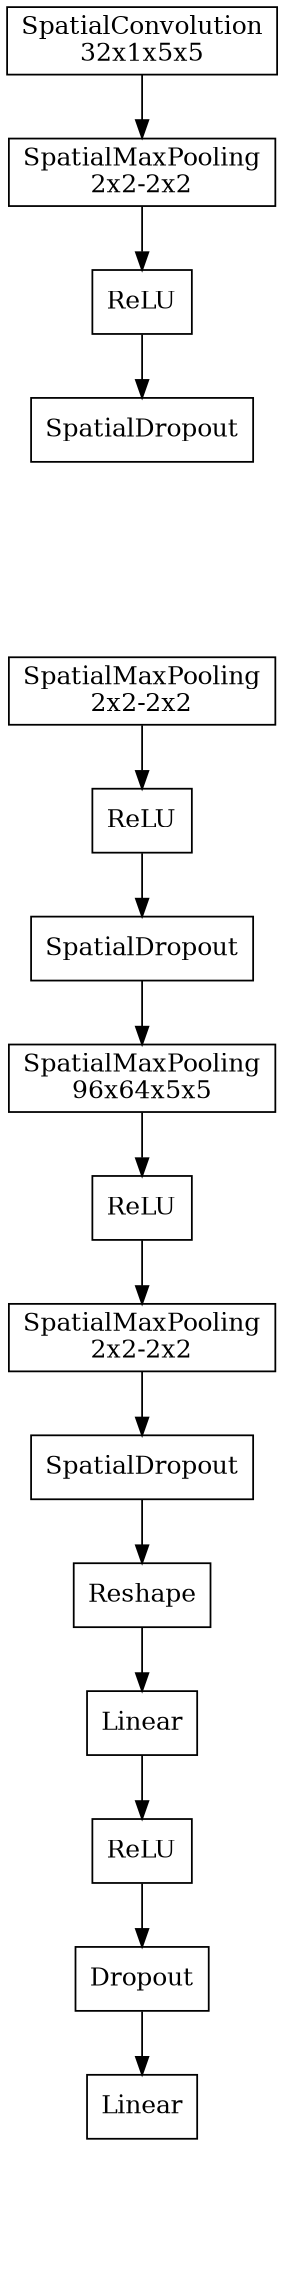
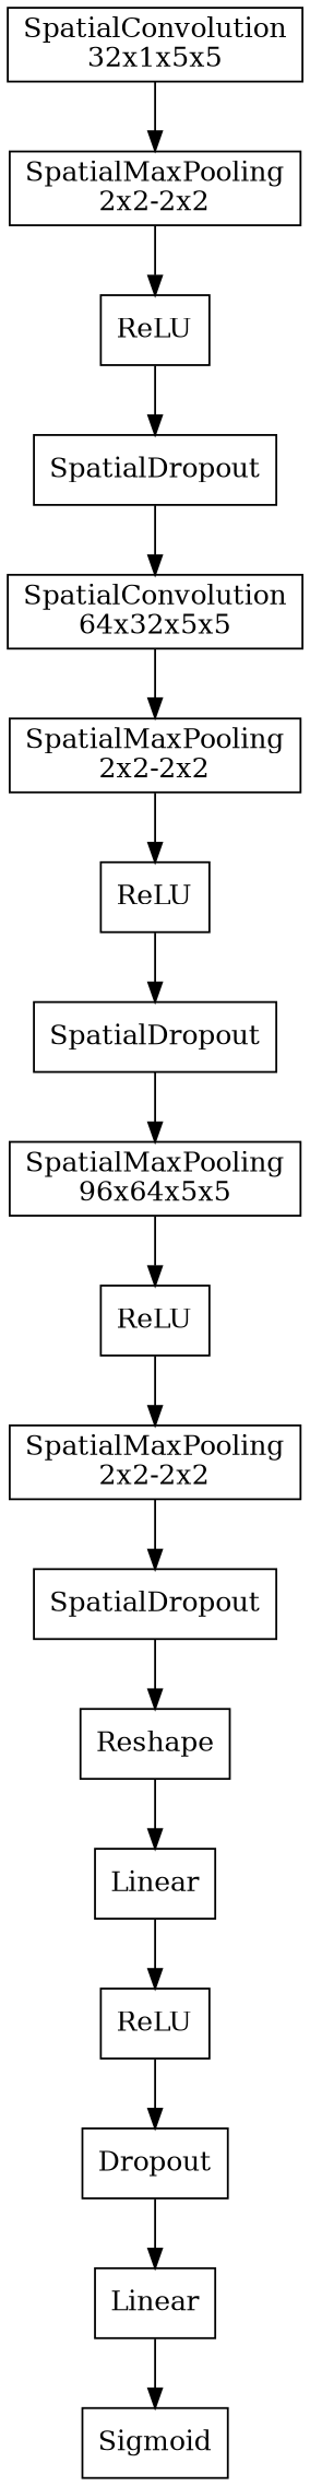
  digraph {
    node [shape=box]
    n1 [label="SpatialConvolution\n32x1x5x5"]
    n2 [label="SpatialMaxPooling\n2x2-2x2"]
    n3 [label=ReLU]
    n4 [label=SpatialDropout]
+   n5 [label="SpatialConvolution\n64x32x5x5"]
    n6 [label="SpatialMaxPooling\n2x2-2x2"]
    n7 [label=ReLU]
    n8 [label=SpatialDropout]
    n9 [label="SpatialMaxPooling\n96x64x5x5"]
    n10 [label=ReLU]
    n11 [label="SpatialMaxPooling\n2x2-2x2"]
    n12 [label=SpatialDropout]
    n13 [label=Reshape]
    n14 [label=Linear]
    n15 [label=ReLU]
    n16 [label=Dropout]
    n17 [label=Linear]
+   n18 [label=Sigmoid]
    n1 -> n2
    n2 -> n3
    n3 -> n4
+   n4 -> n5
+   n5 -> n6
    n6 -> n7
    n7 -> n8
    n8 -> n9
    n9 -> n10
    n10 -> n11
    n11 -> n12
    n12 -> n13
    n13 -> n14
    n14 -> n15
    n15 -> n16
    n16 -> n17
+   n17 -> n18
  }
